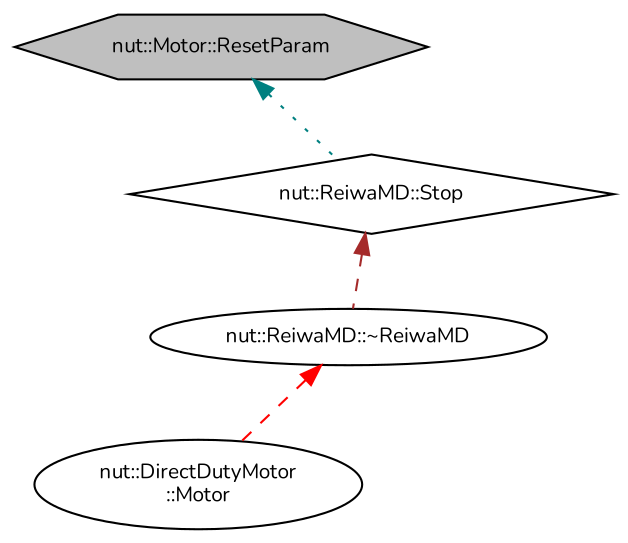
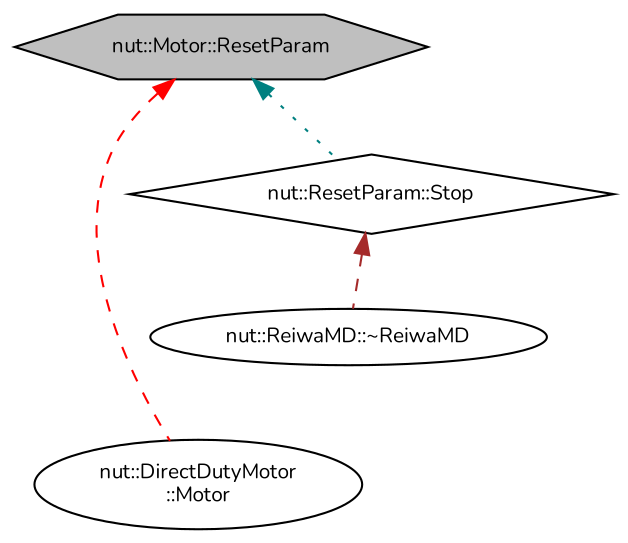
  digraph {
    fontname=Nunito
    rankdir=TB
    node [color=black fillcolor=white fontname=Nunito fontsize=10 shape=ellipse style=filled]
    edge [dir=back fontname=Nunito fontsize=10 labelfontname=Helvetica labelfontsize=10 style=dashed]
    n1 [fillcolor=grey75 fontcolor=black height=0.2 label="nut::Motor::ResetParam" shape=hexagon width=0.4]
    n2 [height=0.2 label="nut::DirectDutyMotor\l::Motor" width=0.4]
-   n3 [height=0.2 label="nut::ReiwaMD::Stop" shape=diamond width=0.4]
+   n3 [height=0.2 label="nut::ResetParam::Stop" shape=diamond width=0.4]
    n4 [height=0.2 label="nut::ReiwaMD::~ReiwaMD" width=0.4]
-   n4 -> n2 [color=red]
+   n1 -> n2 [color=red]
    n1 -> n3 [color=teal style=dotted]
    n3 -> n4 [color=brown]
  }
